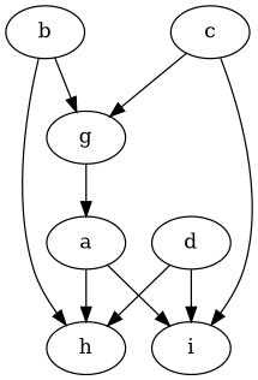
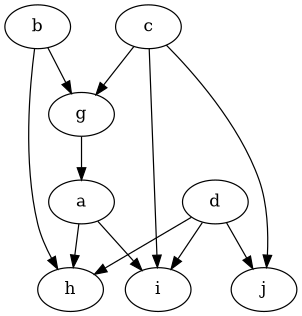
  digraph {
    a
    h
    i
    g
    b
    c
+   j
    d
    a -> h
    a -> i
    g -> a
    b -> h
    b -> g
    c -> i
    c -> g
+   c -> j
    d -> h
    d -> i
+   d -> j
  }
